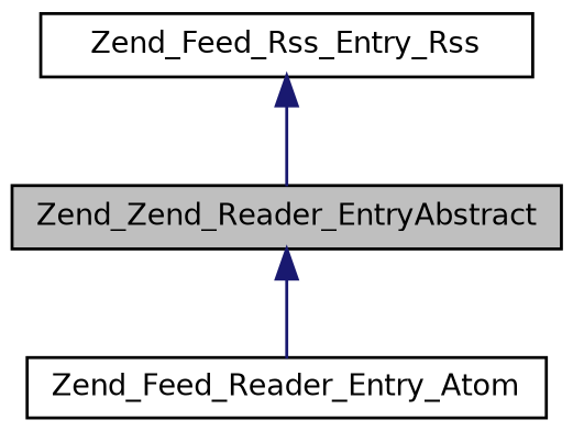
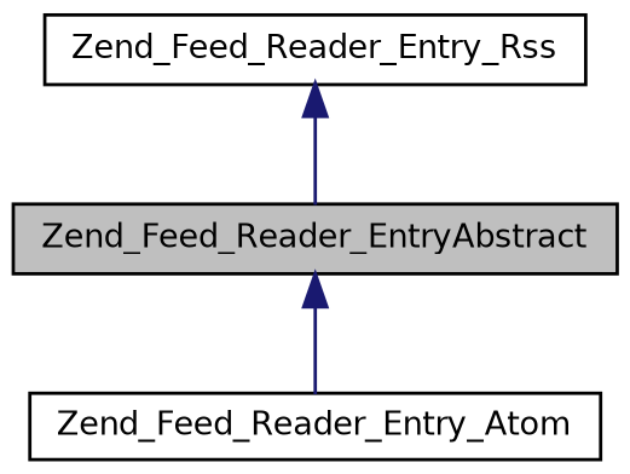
  digraph {
    node [color=black fillcolor=white fontname=Helvetica fontsize=10 shape=record style=filled]
    edge [color=midnightblue dir=back fontname=Helvetica fontsize=10 labelfontname=Helvetica labelfontsize=10 style=solid]
-   n1 [fillcolor=grey75 fontcolor=black height=0.2 label=Zend_Zend_Reader_EntryAbstract width=0.4]
+   n1 [fillcolor=grey75 fontcolor=black height=0.2 label=Zend_Feed_Reader_EntryAbstract width=0.4]
    n2 [height=0.2 label=Zend_Feed_Reader_Entry_Atom width=0.4]
-   n3 [height=0.2 label=Zend_Feed_Rss_Entry_Rss width=0.4]
+   n3 [height=0.2 label=Zend_Feed_Reader_Entry_Rss width=0.4]
    n1 -> n2
    n3 -> n1
  }
